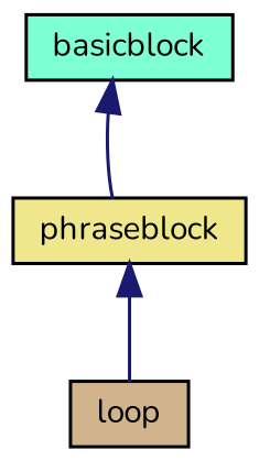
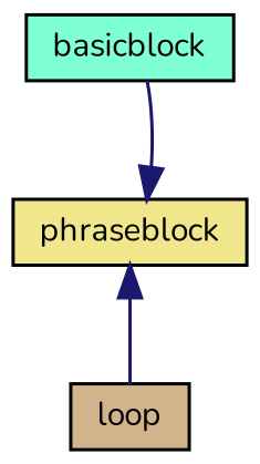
  digraph {
    fontname=Nunito
    node [color=black fontname=Nunito fontsize=10 shape=record style=filled]
    edge [color=midnightblue dir=back fontname=Nunito fontsize=10 labelfontname=Helvetica labelfontsize=10 style=solid]
    n1 [fillcolor=aquamarine fontcolor=black height=0.2 label=basicblock width=0.4]
    n2 [fillcolor=khaki height=0.2 label=phraseblock width=0.4]
    n3 [fillcolor=tan height=0.2 label=loop width=0.4]
-   n1 -> n2
+   n2 -> n1
    n2 -> n3
  }
